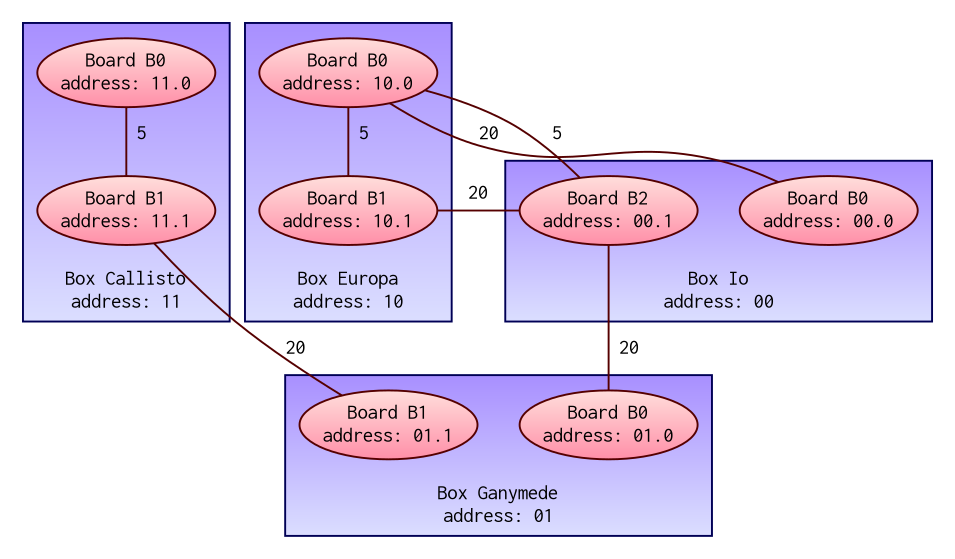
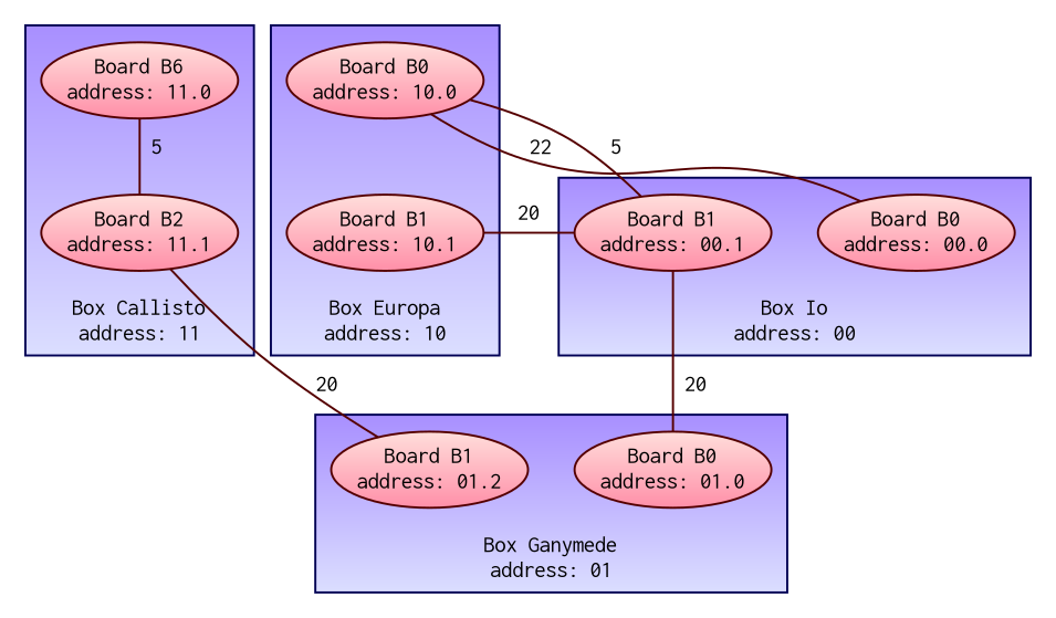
  graph {
    color="#000055"
    fillcolor="#dbdeff:#a88fff"
    fontname=Inconsolata
    fontsize=11
    gradientangle=90
    labelloc=b
    nodesep=0.3
    rankdir=UD
    ranksep=0
    style=filled
    node [color="#550000" fillcolor="#ffdedb:#ff8fa8" fontname=Inconsolata fontsize=11 gradientangle=270 margin=0 shape=ellipse style=filled]
    edge [color="#550000" fontname=Inconsolata fontsize=11]
    n1 [label="Board B0\naddress: 00.0"]
-   n2 [label="Board B2\naddress: 00.1"]
+   n2 [label="Board B1\naddress: 00.1"]
    n3 [label="Board B0\naddress: 01.0"]
-   n4 [label="Board B1\naddress: 01.1"]
+   n4 [label="Board B1\naddress: 01.2"]
    n5 [label="Board B0\naddress: 10.0"]
    n6 [label="Board B1\naddress: 10.1"]
-   n7 [label="Board B0\naddress: 11.0"]
-   n8 [label="Board B1\naddress: 11.1"]
+   n7 [label="Board B6\naddress: 11.0"]
+   n8 [label="Board B2\naddress: 11.1"]
    subgraph cluster_1 {
      label="Box Io\naddress: 00"
      n1
      n2
    }
    subgraph cluster_2 {
      label="Box Ganymede\naddress: 01"
      n3
      n4
    }
    subgraph cluster_3 {
      label="Box Europa\naddress: 10"
      n5
      n6
    }
    subgraph cluster_4 {
      label="Box Callisto\naddress: 11"
      n7
      n8
    }
-   n1 -- n5 [constraint=false label=20]
+   n1 -- n5 [constraint=false label=22]
    n2 -- n3 [label=" 20"]
    n2 -- n6 [constraint=false label=20]
    n4 -- n8 [constraint=false label=20]
    n5 -- n2 [label=" 5"]
-   n5 -- n6 [label=" 5"]
    n7 -- n8 [label=" 5"]
  }
